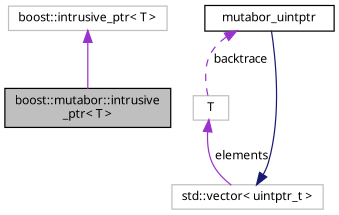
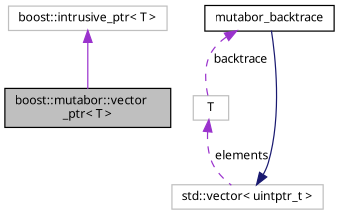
  digraph {
    node [color=grey75 fillcolor=white fontname=Sans fontsize=10 shape=record style=filled]
    edge [color=darkorchid3 dir=back fontname=Sans fontsize=10 labelfontname=Sans labelfontsize=10 style=solid]
-   n1 [color=black fillcolor=grey75 fontcolor=black height=0.2 label="boost::mutabor::intrusive\l_ptr\< T \>" width=0.4]
+   n1 [color=black fillcolor=grey75 fontcolor=black height=0.2 label="boost::mutabor::vector\l_ptr\< T \>" width=0.4]
    n2 [height=0.2 label="boost::intrusive_ptr\< T \>" width=0.4]
-   n3 [color=black height=0.2 label=mutabor_uintptr width=0.4]
+   n3 [color=black height=0.2 label=mutabor_backtrace width=0.4]
    n4 [height=0.2 label=T width=0.4]
    n5 [height=0.2 label="std::vector\< uintptr_t \>" width=0.4]
    n2 -> n1
    n3 -> n4 [label=" backtrace" style=dashed]
-   n4 -> n5 [label=" elements"]
+   n4 -> n5 [label=" elements" style=dashed]
    n5 -> n3 [color=midnightblue]
  }
